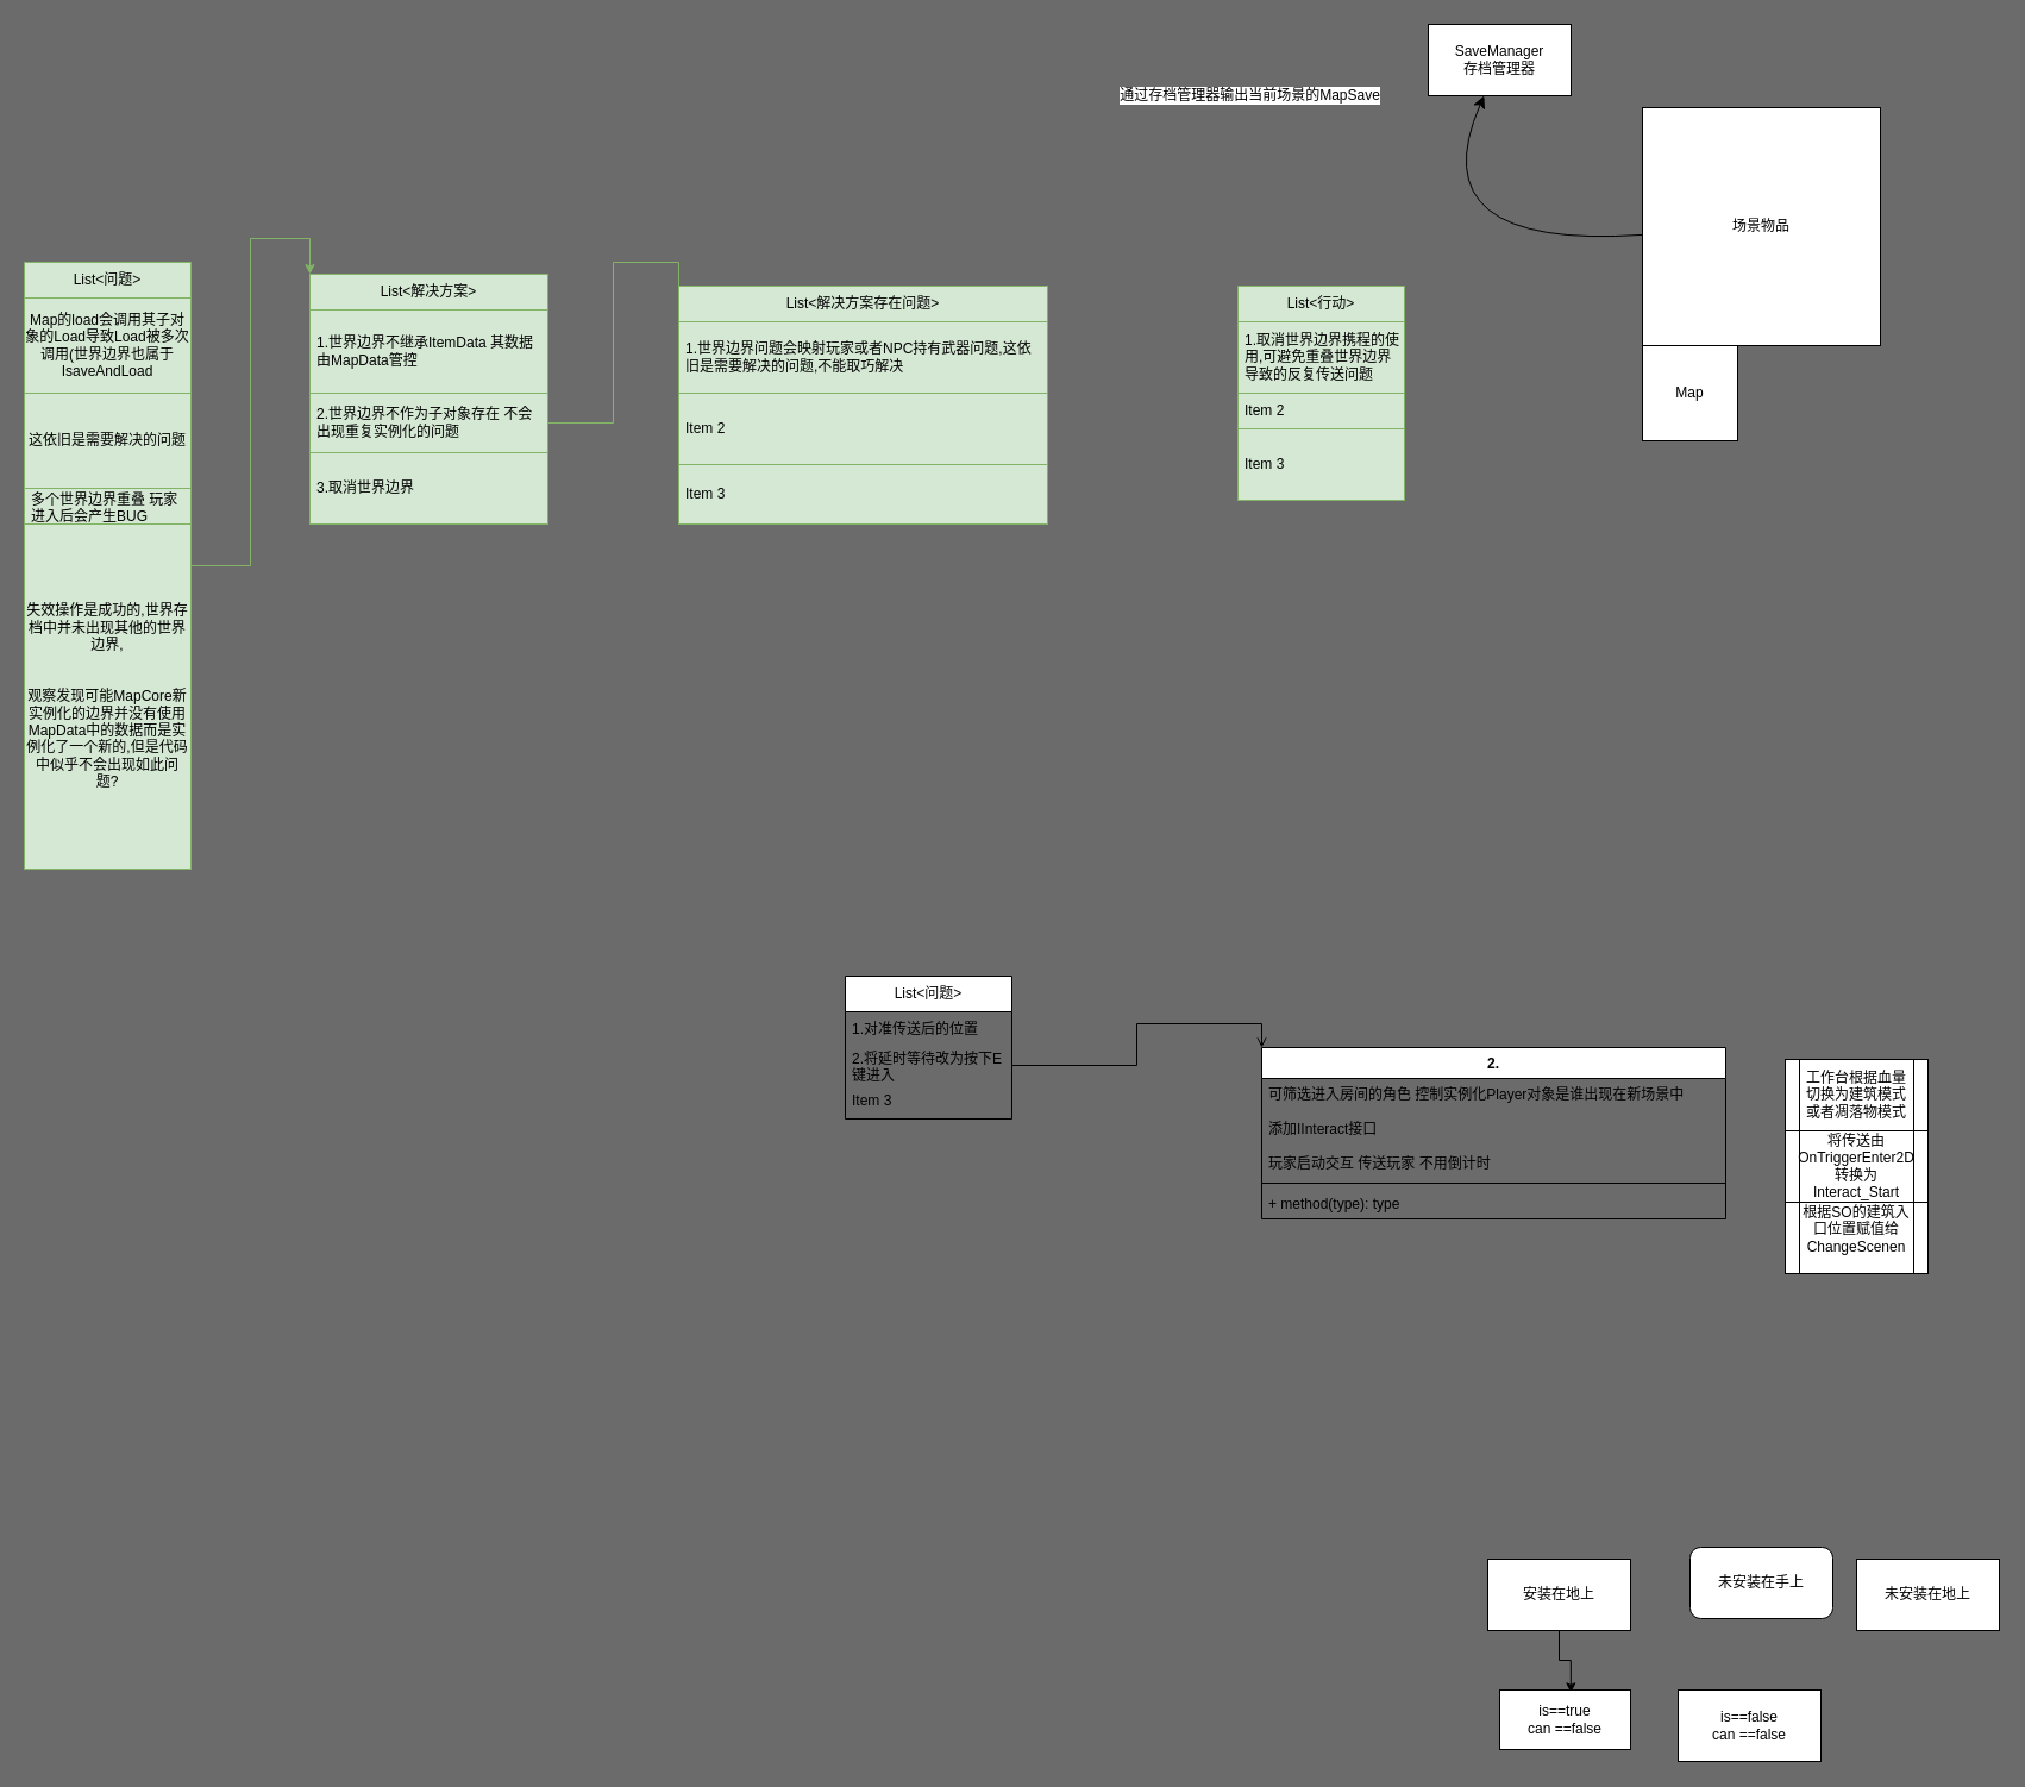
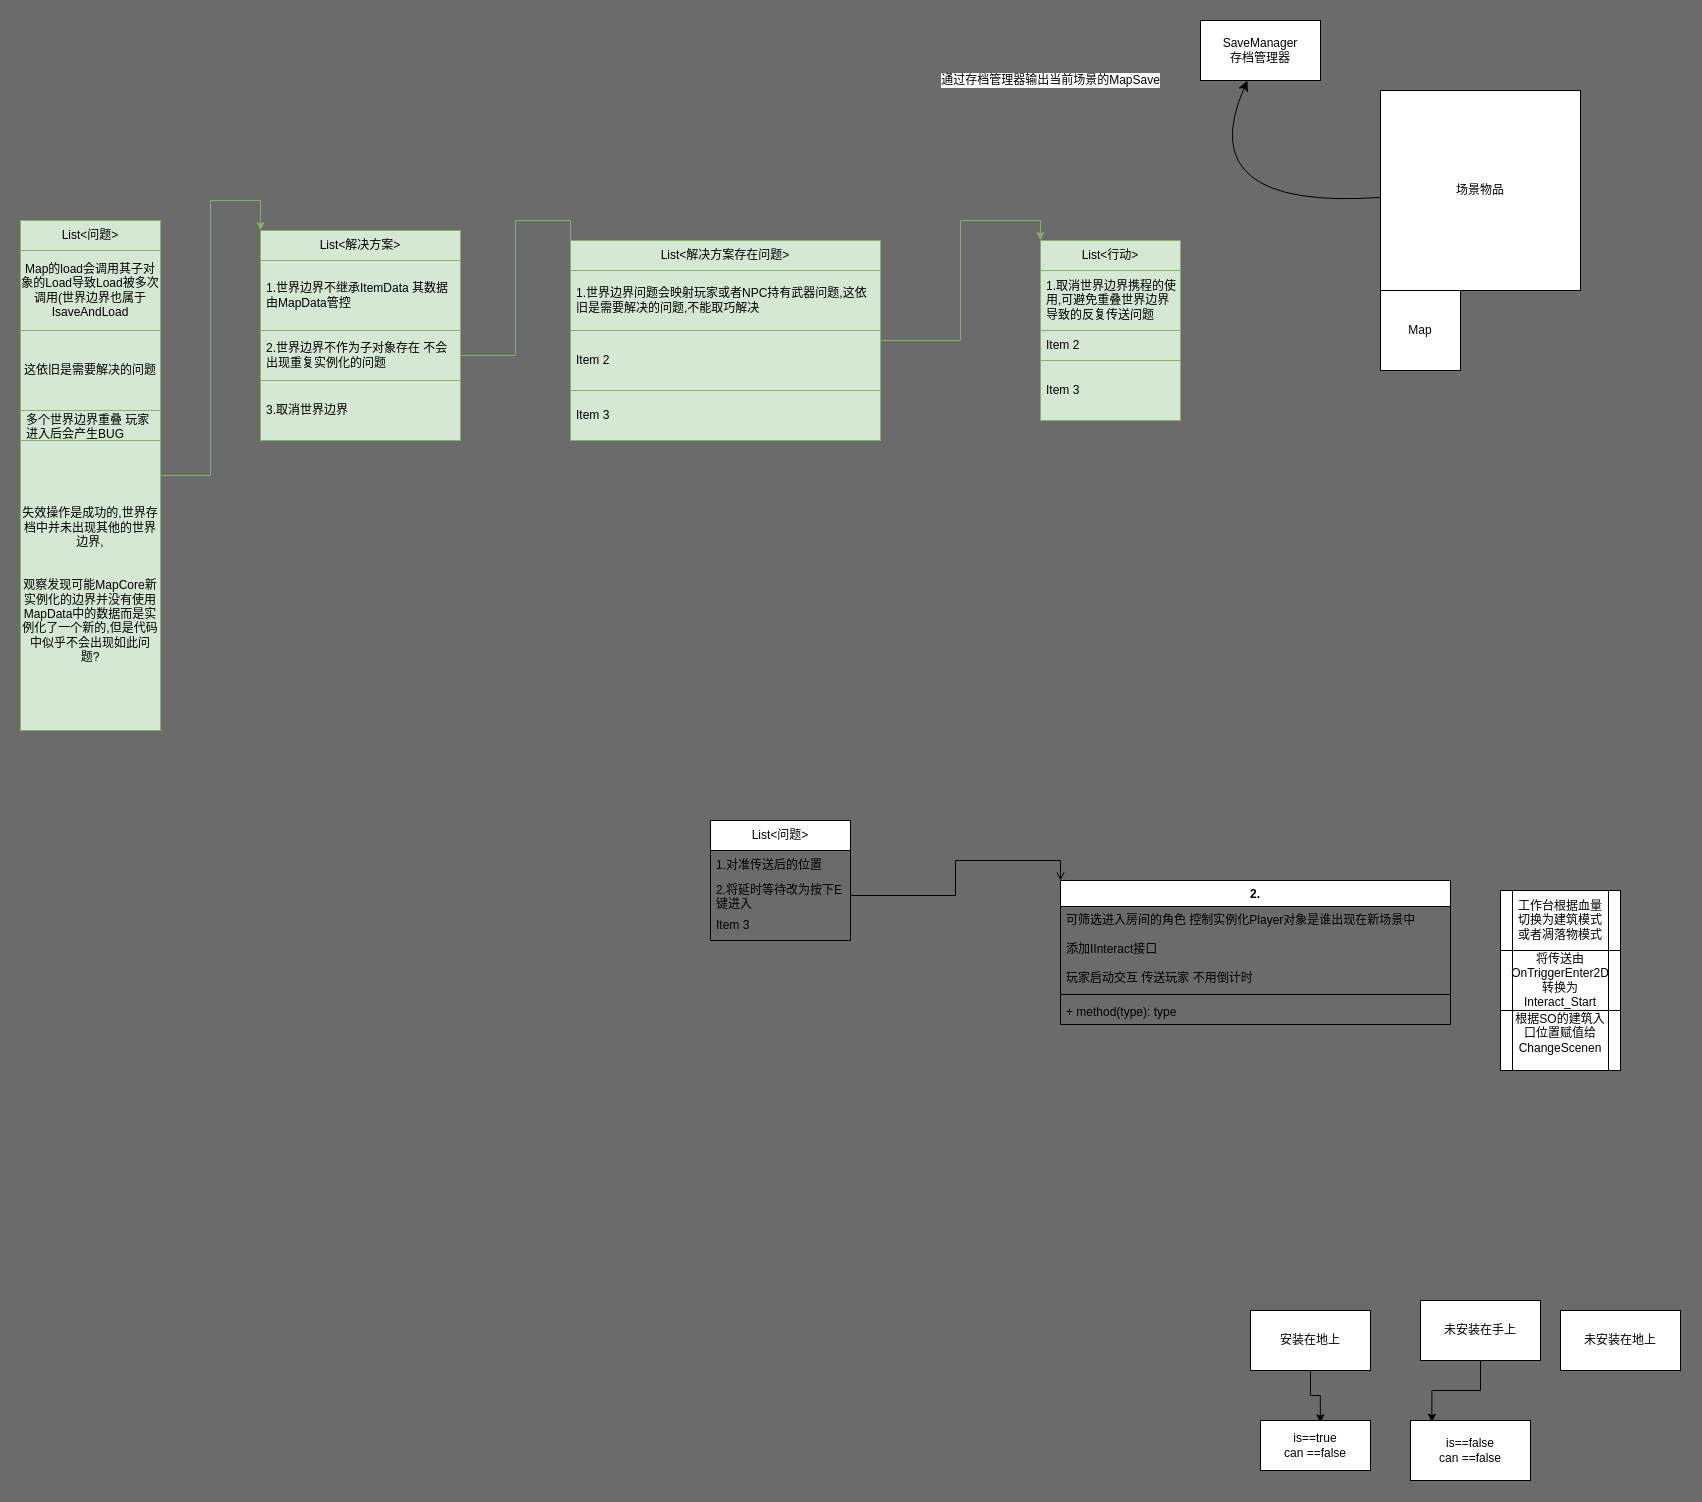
  <mxCell id="0" />
  <mxCell id="1" parent="0" />
  <mxCell id="2" value="SaveManager&lt;div&gt;存档管理器&lt;/div&gt;" style="rounded=0;whiteSpace=wrap;html=1;" parent="1" vertex="1"><mxGeometry x="1200" y="20" width="120" height="60" as="geometry" /></mxCell>
  <mxCell id="3" style="edgeStyle=none;curved=1;rounded=0;orthogonalLoop=1;jettySize=auto;html=1;fontSize=12;startSize=8;endSize=8;" parent="1" source="5" target="2" edge="1"><mxGeometry relative="1" as="geometry"><Array as="points"><mxPoint x="1190" y="210" /></Array></mxGeometry></mxCell>
  <mxCell id="4" value="通过存档管理器输出当前场景的MapSave" style="edgeLabel;html=1;align=center;verticalAlign=middle;resizable=0;points=[];fontSize=12;" parent="3" vertex="1" connectable="0"><mxGeometry x="0.499" y="-31" relative="1" as="geometry"><mxPoint x="-192" y="-89" as="offset" /></mxGeometry></mxCell>
  <mxCell id="5" value="场景物品" style="whiteSpace=wrap;html=1;aspect=fixed;" parent="1" vertex="1"><mxGeometry x="1380" y="90" width="200" height="200" as="geometry" /></mxCell>
  <mxCell id="6" value="Map" style="whiteSpace=wrap;html=1;aspect=fixed;" vertex="1" parent="1"><mxGeometry x="1380" y="290" width="80" height="80" as="geometry" /></mxCell>
  <mxCell id="7" style="edgeStyle=orthogonalEdgeStyle;rounded=0;orthogonalLoop=1;jettySize=auto;html=1;entryX=0;entryY=0;entryDx=0;entryDy=0;fillColor=#d5e8d4;strokeColor=#82b366;" edge="1" parent="1" source="8" target="13"><mxGeometry relative="1" as="geometry" /></mxCell>
  <mxCell id="8" value="List&amp;lt;问题&amp;gt;" style="swimlane;fontStyle=0;childLayout=stackLayout;horizontal=1;startSize=30;horizontalStack=0;resizeParent=1;resizeParentMax=0;resizeLast=0;collapsible=1;marginBottom=0;whiteSpace=wrap;html=1;fillColor=#d5e8d4;strokeColor=#82b366;" vertex="1" parent="1"><mxGeometry x="20" y="220" width="140" height="510" as="geometry" /></mxCell>
  <mxCell id="9" value="Map的load会调用其子对象的Load导致Load被多次调用(世界边界也属于IsaveAndLoad" style="text;html=1;align=center;verticalAlign=middle;whiteSpace=wrap;rounded=0;fillColor=#d5e8d4;strokeColor=#82b366;" vertex="1" parent="8"><mxGeometry y="30" width="140" height="80" as="geometry" /></mxCell>
  <mxCell id="10" value="这依旧是需要解决的问题" style="text;html=1;align=center;verticalAlign=middle;whiteSpace=wrap;rounded=0;fillColor=#d5e8d4;strokeColor=#82b366;" vertex="1" parent="8"><mxGeometry y="110" width="140" height="80" as="geometry" /></mxCell>
  <mxCell id="11" value="多个世界边界重叠 玩家进入后会产生BUG&amp;nbsp;" style="text;strokeColor=#82b366;fillColor=#d5e8d4;align=left;verticalAlign=middle;spacingLeft=4;spacingRight=4;overflow=hidden;points=[[0,0.5],[1,0.5]];portConstraint=eastwest;rotatable=0;whiteSpace=wrap;html=1;" vertex="1" parent="8"><mxGeometry y="190" width="140" height="30" as="geometry" /></mxCell>
  <mxCell id="12" value="失效操作是成功的,世界存档中并未出现其他的世界边界,&lt;div&gt;&lt;br&gt;&lt;/div&gt;&lt;div&gt;&lt;br&gt;&lt;/div&gt;&lt;div&gt;观察发现可能MapCore新实例化的边界并没有使用MapData中的数据而是实例化了一个新的,但是代码中似乎不会出现如此问题?&lt;/div&gt;" style="text;html=1;align=center;verticalAlign=middle;whiteSpace=wrap;rounded=0;fillColor=#d5e8d4;strokeColor=#82b366;" vertex="1" parent="8"><mxGeometry y="220" width="140" height="290" as="geometry" /></mxCell>
  <mxCell id="13" value="List&amp;lt;解决方案&amp;gt;" style="swimlane;fontStyle=0;childLayout=stackLayout;horizontal=1;startSize=30;horizontalStack=0;resizeParent=1;resizeParentMax=0;resizeLast=0;collapsible=1;marginBottom=0;whiteSpace=wrap;html=1;fillColor=#d5e8d4;strokeColor=#82b366;" vertex="1" parent="1"><mxGeometry x="260" y="230" width="200" height="210" as="geometry" /></mxCell>
  <mxCell id="14" value="1.世界边界不继承ItemData 其数据由MapData管控" style="text;strokeColor=#82b366;fillColor=#d5e8d4;align=left;verticalAlign=middle;spacingLeft=4;spacingRight=4;overflow=hidden;points=[[0,0.5],[1,0.5]];portConstraint=eastwest;rotatable=0;whiteSpace=wrap;html=1;" vertex="1" parent="13"><mxGeometry y="30" width="200" height="70" as="geometry" /></mxCell>
  <mxCell id="15" value="2.世界边界不作为子对象存在 不会出现重复实例化的问题" style="text;strokeColor=#82b366;fillColor=#d5e8d4;align=left;verticalAlign=middle;spacingLeft=4;spacingRight=4;overflow=hidden;points=[[0,0.5],[1,0.5]];portConstraint=eastwest;rotatable=0;whiteSpace=wrap;html=1;" vertex="1" parent="13"><mxGeometry y="100" width="200" height="50" as="geometry" /></mxCell>
  <mxCell id="16" value="3.取消世界边界" style="text;strokeColor=#82b366;fillColor=#d5e8d4;align=left;verticalAlign=middle;spacingLeft=4;spacingRight=4;overflow=hidden;points=[[0,0.5],[1,0.5]];portConstraint=eastwest;rotatable=0;whiteSpace=wrap;html=1;" vertex="1" parent="13"><mxGeometry y="150" width="200" height="60" as="geometry" /></mxCell>
+ <mxCell id="17" style="edgeStyle=orthogonalEdgeStyle;rounded=0;orthogonalLoop=1;jettySize=auto;html=1;entryX=0;entryY=0;entryDx=0;entryDy=0;fillColor=#d5e8d4;strokeColor=#82b366;" edge="1" parent="1" source="18" target="23"><mxGeometry relative="1" as="geometry" /></mxCell>
  <mxCell id="18" value="List&amp;lt;解决方案存在问题&amp;gt;" style="swimlane;fontStyle=0;childLayout=stackLayout;horizontal=1;startSize=30;horizontalStack=0;resizeParent=1;resizeParentMax=0;resizeLast=0;collapsible=1;marginBottom=0;whiteSpace=wrap;html=1;fillColor=#d5e8d4;strokeColor=#82b366;" vertex="1" parent="1"><mxGeometry x="570" y="240" width="310" height="200" as="geometry" /></mxCell>
  <mxCell id="19" value="1.世界边界问题会映射玩家或者NPC持有武器问题,这依旧是需要解决的问题,不能取巧解决" style="text;strokeColor=#82b366;fillColor=#d5e8d4;align=left;verticalAlign=middle;spacingLeft=4;spacingRight=4;overflow=hidden;points=[[0,0.5],[1,0.5]];portConstraint=eastwest;rotatable=0;whiteSpace=wrap;html=1;" vertex="1" parent="18"><mxGeometry y="30" width="310" height="60" as="geometry" /></mxCell>
  <mxCell id="20" value="Item 2" style="text;strokeColor=#82b366;fillColor=#d5e8d4;align=left;verticalAlign=middle;spacingLeft=4;spacingRight=4;overflow=hidden;points=[[0,0.5],[1,0.5]];portConstraint=eastwest;rotatable=0;whiteSpace=wrap;html=1;" vertex="1" parent="18"><mxGeometry y="90" width="310" height="60" as="geometry" /></mxCell>
  <mxCell id="21" value="Item 3" style="text;strokeColor=#82b366;fillColor=#d5e8d4;align=left;verticalAlign=middle;spacingLeft=4;spacingRight=4;overflow=hidden;points=[[0,0.5],[1,0.5]];portConstraint=eastwest;rotatable=0;whiteSpace=wrap;html=1;" vertex="1" parent="18"><mxGeometry y="150" width="310" height="50" as="geometry" /></mxCell>
  <mxCell id="22" style="edgeStyle=orthogonalEdgeStyle;rounded=0;orthogonalLoop=1;jettySize=auto;html=1;entryX=0;entryY=0;entryDx=0;entryDy=0;fillColor=#d5e8d4;strokeColor=#82b366;endArrow=none;" edge="1" parent="1" source="15" target="18"><mxGeometry relative="1" as="geometry" /></mxCell>
  <mxCell id="23" value="List&amp;lt;行动&amp;gt;" style="swimlane;fontStyle=0;childLayout=stackLayout;horizontal=1;startSize=30;horizontalStack=0;resizeParent=1;resizeParentMax=0;resizeLast=0;collapsible=1;marginBottom=0;whiteSpace=wrap;html=1;fillColor=#d5e8d4;strokeColor=#82b366;" vertex="1" parent="1"><mxGeometry x="1040" y="240" width="140" height="180" as="geometry" /></mxCell>
  <mxCell id="24" value="1.取消世界边界携程的使用,可避免重叠世界边界导致的反复传送问题" style="text;strokeColor=#82b366;fillColor=#d5e8d4;align=left;verticalAlign=middle;spacingLeft=4;spacingRight=4;overflow=hidden;points=[[0,0.5],[1,0.5]];portConstraint=eastwest;rotatable=0;whiteSpace=wrap;html=1;" vertex="1" parent="23"><mxGeometry y="30" width="140" height="60" as="geometry" /></mxCell>
  <mxCell id="25" value="Item 2" style="text;strokeColor=#82b366;fillColor=#d5e8d4;align=left;verticalAlign=middle;spacingLeft=4;spacingRight=4;overflow=hidden;points=[[0,0.5],[1,0.5]];portConstraint=eastwest;rotatable=0;whiteSpace=wrap;html=1;" vertex="1" parent="23"><mxGeometry y="90" width="140" height="30" as="geometry" /></mxCell>
  <mxCell id="26" value="Item 3" style="text;strokeColor=#82b366;fillColor=#d5e8d4;align=left;verticalAlign=middle;spacingLeft=4;spacingRight=4;overflow=hidden;points=[[0,0.5],[1,0.5]];portConstraint=eastwest;rotatable=0;whiteSpace=wrap;html=1;" vertex="1" parent="23"><mxGeometry y="120" width="140" height="60" as="geometry" /></mxCell>
  <mxCell id="27" value="List&amp;lt;问题&amp;gt;" style="swimlane;fontStyle=0;childLayout=stackLayout;horizontal=1;startSize=30;horizontalStack=0;resizeParent=1;resizeParentMax=0;resizeLast=0;collapsible=1;marginBottom=0;whiteSpace=wrap;html=1;" vertex="1" parent="1"><mxGeometry x="710" y="820" width="140" height="120" as="geometry" /></mxCell>
  <mxCell id="28" value="1.对准传送后的位置" style="text;strokeColor=none;fillColor=none;align=left;verticalAlign=middle;spacingLeft=4;spacingRight=4;overflow=hidden;points=[[0,0.5],[1,0.5]];portConstraint=eastwest;rotatable=0;whiteSpace=wrap;html=1;" vertex="1" parent="27"><mxGeometry y="30" width="140" height="30" as="geometry" /></mxCell>
  <mxCell id="29" value="2.将延时等待改为按下E键进入" style="text;strokeColor=none;fillColor=none;align=left;verticalAlign=middle;spacingLeft=4;spacingRight=4;overflow=hidden;points=[[0,0.5],[1,0.5]];portConstraint=eastwest;rotatable=0;whiteSpace=wrap;html=1;" vertex="1" parent="27"><mxGeometry y="60" width="140" height="30" as="geometry" /></mxCell>
  <mxCell id="30" value="Item 3" style="text;strokeColor=none;fillColor=none;align=left;verticalAlign=middle;spacingLeft=4;spacingRight=4;overflow=hidden;points=[[0,0.5],[1,0.5]];portConstraint=eastwest;rotatable=0;whiteSpace=wrap;html=1;" vertex="1" parent="27"><mxGeometry y="90" width="140" height="30" as="geometry" /></mxCell>
  <mxCell id="31" style="edgeStyle=orthogonalEdgeStyle;rounded=0;orthogonalLoop=1;jettySize=auto;html=1;entryX=0;entryY=0;entryDx=0;entryDy=0;endArrow=open;" edge="1" parent="1" source="29" target="32"><mxGeometry relative="1" as="geometry"><mxPoint x="1040" y="895" as="targetPoint" /></mxGeometry></mxCell>
  <mxCell id="32" value="2." style="swimlane;fontStyle=1;align=center;verticalAlign=top;childLayout=stackLayout;horizontal=1;startSize=26;horizontalStack=0;resizeParent=1;resizeParentMax=0;resizeLast=0;collapsible=1;marginBottom=0;whiteSpace=wrap;html=1;" vertex="1" parent="1"><mxGeometry x="1060" y="880" width="390" height="144" as="geometry" /></mxCell>
  <mxCell id="33" value="&lt;span style=&quot;text-align: center; text-wrap-mode: nowrap;&quot;&gt;可筛选进入房间的角色 控制实例化Player对象是谁出现在新场景中&lt;/span&gt;&lt;div&gt;&lt;span style=&quot;text-align: center; text-wrap-mode: nowrap;&quot;&gt;&lt;br&gt;&lt;/span&gt;&lt;/div&gt;&lt;div&gt;&lt;span style=&quot;text-align: center; text-wrap-mode: nowrap;&quot;&gt;添加IInteract接口&lt;/span&gt;&lt;/div&gt;&lt;div&gt;&lt;span style=&quot;text-align: center; text-wrap-mode: nowrap;&quot;&gt;&lt;br&gt;&lt;/span&gt;&lt;/div&gt;&lt;div&gt;&lt;span style=&quot;text-align: center;&quot;&gt;&lt;span style=&quot;text-wrap-mode: nowrap;&quot;&gt;玩家启动交互 传送玩家 不用倒计时&lt;/span&gt;&lt;/span&gt;&lt;/div&gt;&lt;div&gt;&lt;span style=&quot;text-align: center;&quot;&gt;&lt;span style=&quot;text-wrap-mode: nowrap;&quot;&gt;&lt;br&gt;&lt;/span&gt;&lt;/span&gt;&lt;/div&gt;&lt;div&gt;&lt;span style=&quot;text-align: center;&quot;&gt;&lt;span style=&quot;text-wrap-mode: nowrap;&quot;&gt;在传送前将玩家的位置 也就是交互对象的位置修改为TPposition&lt;/span&gt;&lt;/span&gt;&lt;/div&gt;" style="text;strokeColor=none;fillColor=none;align=left;verticalAlign=top;spacingLeft=4;spacingRight=4;overflow=hidden;rotatable=0;points=[[0,0.5],[1,0.5]];portConstraint=eastwest;whiteSpace=wrap;html=1;" vertex="1" parent="32"><mxGeometry y="26" width="390" height="84" as="geometry" /></mxCell>
  <mxCell id="34" value="" style="line;strokeWidth=1;fillColor=none;align=left;verticalAlign=middle;spacingTop=-1;spacingLeft=3;spacingRight=3;rotatable=0;labelPosition=right;points=[];portConstraint=eastwest;strokeColor=inherit;" vertex="1" parent="32"><mxGeometry y="110" width="390" height="8" as="geometry" /></mxCell>
  <mxCell id="35" value="+ method(type): type" style="text;strokeColor=none;fillColor=none;align=left;verticalAlign=top;spacingLeft=4;spacingRight=4;overflow=hidden;rotatable=0;points=[[0,0.5],[1,0.5]];portConstraint=eastwest;whiteSpace=wrap;html=1;" vertex="1" parent="32"><mxGeometry y="118" width="390" height="26" as="geometry" /></mxCell>
  <mxCell id="36" value="工作台根据血量切换为建筑模式或者凋落物模式" style="shape=process;whiteSpace=wrap;html=1;backgroundOutline=1;" vertex="1" parent="1"><mxGeometry x="1500" y="890" width="120" height="60" as="geometry" /></mxCell>
  <mxCell id="37" value="根据SO的建筑入口位置赋值给ChangeScenen&lt;div&gt;&lt;br&gt;&lt;/div&gt;" style="shape=process;whiteSpace=wrap;html=1;backgroundOutline=1;" vertex="1" parent="1"><mxGeometry x="1500" y="1010" width="120" height="60" as="geometry" /></mxCell>
  <mxCell id="38" value="将传送由OnTriggerEnter2D转换为Interact_Start" style="shape=process;whiteSpace=wrap;html=1;backgroundOutline=1;" vertex="1" parent="1"><mxGeometry x="1500" y="950" width="120" height="60" as="geometry" /></mxCell>
  <mxCell id="39" style="edgeStyle=orthogonalEdgeStyle;rounded=0;orthogonalLoop=1;jettySize=auto;html=1;entryX=0.544;entryY=0.046;entryDx=0;entryDy=0;entryPerimeter=0;" edge="1" parent="1" source="40" target="44"><mxGeometry relative="1" as="geometry"><mxPoint x="1310" y="1420" as="targetPoint" /></mxGeometry></mxCell>
  <mxCell id="40" value="安装在地上" style="whiteSpace=wrap;html=1;" vertex="1" parent="1"><mxGeometry x="1250" y="1310" width="120" height="60" as="geometry" /></mxCell>
- <mxCell id="42" value="未安装在手上" style="whiteSpace=wrap;html=1;rounded=1;" vertex="1" parent="1"><mxGeometry x="1420" y="1300" width="120" height="60" as="geometry" /></mxCell>
+ <mxCell id="41" style="edgeStyle=orthogonalEdgeStyle;rounded=0;orthogonalLoop=1;jettySize=auto;html=1;entryX=0.178;entryY=0.029;entryDx=0;entryDy=0;entryPerimeter=0;" edge="1" parent="1" source="42" target="45"><mxGeometry relative="1" as="geometry"><mxPoint x="1470" y="1420" as="targetPoint" /></mxGeometry></mxCell>
+ <mxCell id="42" value="未安装在手上" style="whiteSpace=wrap;html=1;" vertex="1" parent="1"><mxGeometry x="1420" y="1300" width="120" height="60" as="geometry" /></mxCell>
  <mxCell id="43" value="未安装在地上" style="whiteSpace=wrap;html=1;" vertex="1" parent="1"><mxGeometry x="1560" y="1310" width="120" height="60" as="geometry" /></mxCell>
  <mxCell id="44" value="is==true&lt;div&gt;can ==false&lt;/div&gt;" style="html=1;whiteSpace=wrap;" vertex="1" parent="1"><mxGeometry x="1260" y="1420" width="110" height="50" as="geometry" /></mxCell>
  <mxCell id="45" value="is==false&lt;div&gt;can ==false&lt;/div&gt;" style="rounded=0;whiteSpace=wrap;html=1;" vertex="1" parent="1"><mxGeometry x="1410" y="1420" width="120" height="60" as="geometry" /></mxCell>
